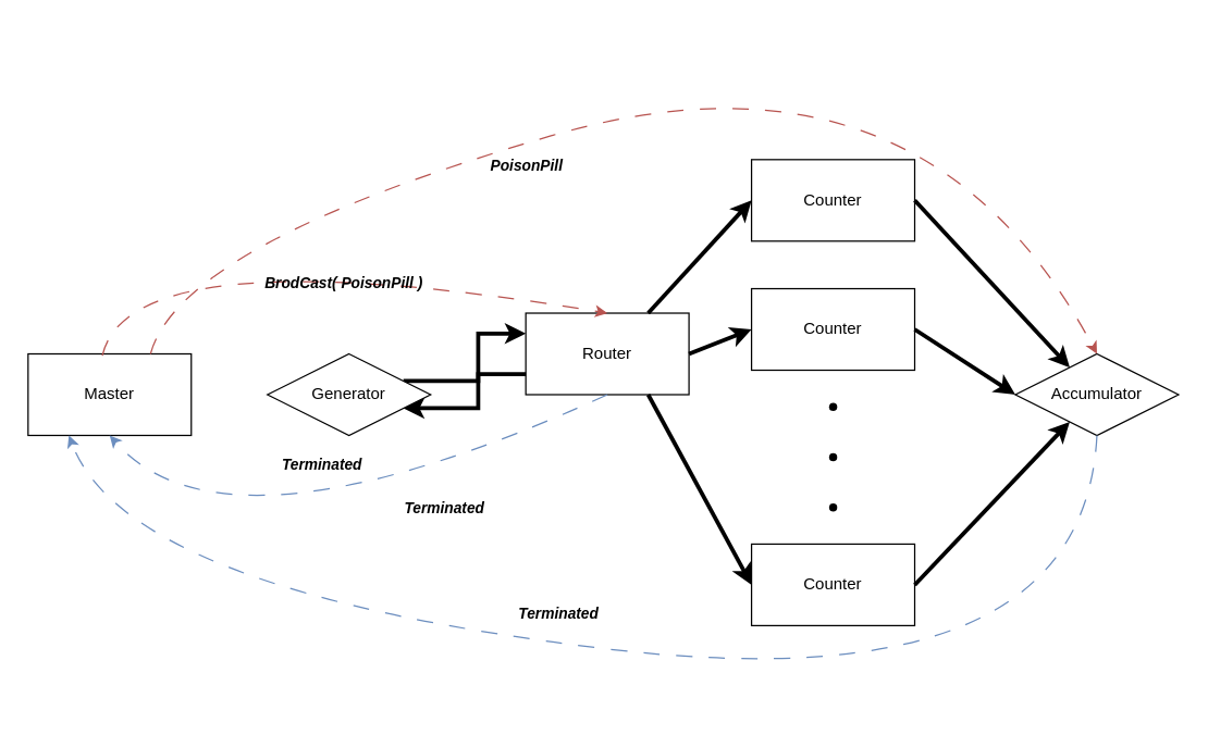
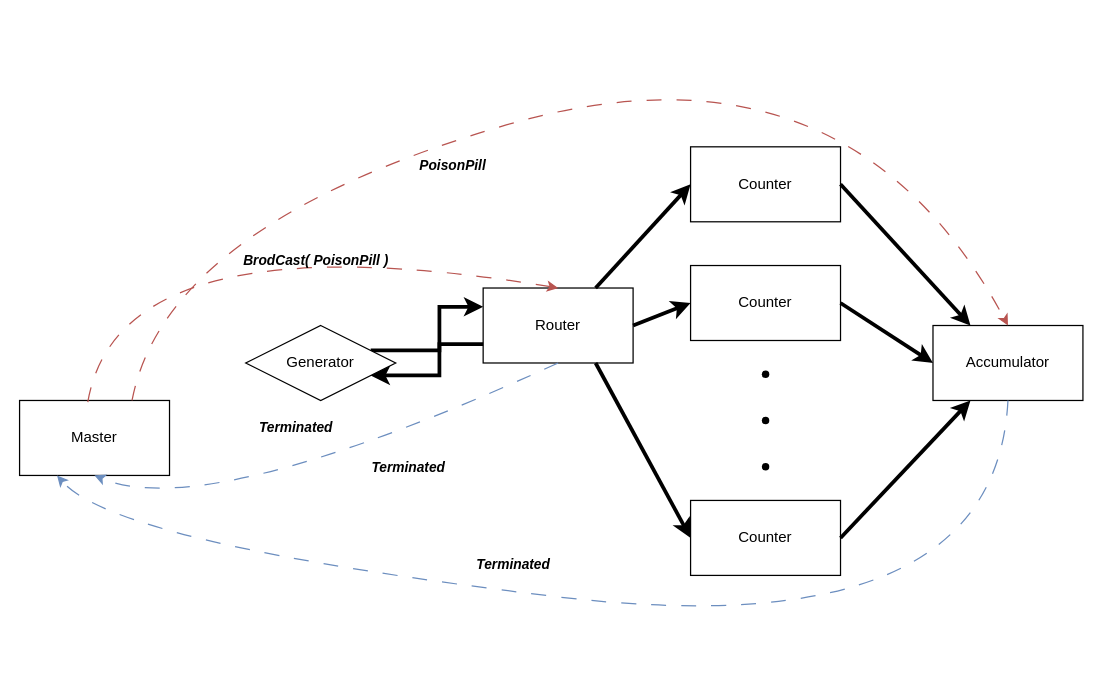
  <mxCell id="0" />
  <mxCell id="1" parent="0" />
  <mxCell id="2" style="edgeStyle=orthogonalEdgeStyle;rounded=0;orthogonalLoop=1;jettySize=auto;html=1;entryX=0;entryY=0.25;entryDx=0;entryDy=0;exitX=1;exitY=0.25;exitDx=0;exitDy=0;strokeWidth=3;" edge="1" parent="1" source="3" target="11"><mxGeometry relative="1" as="geometry" /></mxCell>
  <mxCell id="3" value="Generator" style="rhombus;whiteSpace=wrap;html=1;" vertex="1" parent="1"><mxGeometry x="196" y="260" width="120" height="60" as="geometry" /></mxCell>
  <mxCell id="4" value="Counter" style="rounded=0;whiteSpace=wrap;html=1;" vertex="1" parent="1"><mxGeometry x="552" y="400" width="120" height="60" as="geometry" /></mxCell>
- <mxCell id="5" value="Accumulator" style="rhombus;whiteSpace=wrap;html=1;" vertex="1" parent="1"><mxGeometry x="746" y="260" width="120" height="60" as="geometry" /></mxCell>
+ <mxCell id="5" value="Accumulator" style="rounded=0;whiteSpace=wrap;html=1;" vertex="1" parent="1"><mxGeometry x="746" y="260" width="120" height="60" as="geometry" /></mxCell>
  <mxCell id="6" value="Counter" style="rounded=0;whiteSpace=wrap;html=1;" vertex="1" parent="1"><mxGeometry x="552" y="212" width="120" height="60" as="geometry" /></mxCell>
  <mxCell id="7" value="Counter" style="rounded=0;whiteSpace=wrap;html=1;" vertex="1" parent="1"><mxGeometry x="552" y="117" width="120" height="60" as="geometry" /></mxCell>
  <mxCell id="8" value="" style="shape=waypoint;sketch=0;fillStyle=solid;size=6;pointerEvents=1;points=[];fillColor=none;resizable=0;rotatable=0;perimeter=centerPerimeter;snapToPoint=1;" vertex="1" parent="1"><mxGeometry x="602" y="289" width="20" height="20" as="geometry" /></mxCell>
  <mxCell id="9" value="" style="shape=waypoint;sketch=0;fillStyle=solid;size=6;pointerEvents=1;points=[];fillColor=none;resizable=0;rotatable=0;perimeter=centerPerimeter;snapToPoint=1;" vertex="1" parent="1"><mxGeometry x="602" y="326" width="20" height="20" as="geometry" /></mxCell>
  <mxCell id="10" value="" style="shape=waypoint;sketch=0;fillStyle=solid;size=6;pointerEvents=1;points=[];fillColor=none;resizable=0;rotatable=0;perimeter=centerPerimeter;snapToPoint=1;" vertex="1" parent="1"><mxGeometry x="602" y="363" width="20" height="20" as="geometry" /></mxCell>
  <mxCell id="11" value="Router" style="rounded=0;whiteSpace=wrap;html=1;" vertex="1" parent="1"><mxGeometry x="386" y="230" width="120" height="60" as="geometry" /></mxCell>
- <mxCell id="12" value="Master" style="rounded=0;whiteSpace=wrap;html=1;" vertex="1" parent="1"><mxGeometry x="20" y="260" width="120" height="60" as="geometry" /></mxCell>
+ <mxCell id="12" value="Master" style="rounded=0;whiteSpace=wrap;html=1;" vertex="1" parent="1"><mxGeometry x="15" y="320" width="120" height="60" as="geometry" /></mxCell>
  <mxCell id="13" value="" style="endArrow=classic;html=1;rounded=0;entryX=0;entryY=0.5;entryDx=0;entryDy=0;exitX=0.75;exitY=0;exitDx=0;exitDy=0;strokeWidth=3;" edge="1" parent="1" source="11" target="7"><mxGeometry width="50" height="50" relative="1" as="geometry"><mxPoint x="429" y="515" as="sourcePoint" /><mxPoint x="479" y="465" as="targetPoint" /></mxGeometry></mxCell>
  <mxCell id="14" value="" style="endArrow=classic;html=1;rounded=0;entryX=0;entryY=0.5;entryDx=0;entryDy=0;exitX=1;exitY=0.5;exitDx=0;exitDy=0;strokeWidth=3;" edge="1" parent="1" source="11" target="6"><mxGeometry width="50" height="50" relative="1" as="geometry"><mxPoint x="486" y="270" as="sourcePoint" /><mxPoint x="562" y="157" as="targetPoint" /></mxGeometry></mxCell>
  <mxCell id="15" value="" style="endArrow=classic;html=1;rounded=0;entryX=0;entryY=0.5;entryDx=0;entryDy=0;exitX=0.75;exitY=1;exitDx=0;exitDy=0;strokeWidth=3;" edge="1" parent="1" source="11" target="4"><mxGeometry width="50" height="50" relative="1" as="geometry"><mxPoint x="496" y="280" as="sourcePoint" /><mxPoint x="572" y="167" as="targetPoint" /></mxGeometry></mxCell>
  <mxCell id="16" value="" style="endArrow=classic;html=1;rounded=0;entryX=0.25;entryY=0;entryDx=0;entryDy=0;exitX=1;exitY=0.5;exitDx=0;exitDy=0;strokeWidth=3;" edge="1" parent="1" source="7" target="5"><mxGeometry width="50" height="50" relative="1" as="geometry"><mxPoint x="430" y="522" as="sourcePoint" /><mxPoint x="480" y="472" as="targetPoint" /></mxGeometry></mxCell>
  <mxCell id="17" value="" style="endArrow=classic;html=1;rounded=0;entryX=0;entryY=0.5;entryDx=0;entryDy=0;exitX=1;exitY=0.5;exitDx=0;exitDy=0;strokeWidth=3;" edge="1" parent="1" source="6" target="5"><mxGeometry width="50" height="50" relative="1" as="geometry"><mxPoint x="682" y="157" as="sourcePoint" /><mxPoint x="786" y="270" as="targetPoint" /></mxGeometry></mxCell>
  <mxCell id="18" value="" style="endArrow=classic;html=1;rounded=0;entryX=0.25;entryY=1;entryDx=0;entryDy=0;exitX=1;exitY=0.5;exitDx=0;exitDy=0;strokeWidth=3;" edge="1" parent="1" source="4" target="5"><mxGeometry width="50" height="50" relative="1" as="geometry"><mxPoint x="682" y="252" as="sourcePoint" /><mxPoint x="756" y="300" as="targetPoint" /></mxGeometry></mxCell>
  <mxCell id="19" value="" style="curved=1;endArrow=classic;html=1;rounded=0;entryX=0.5;entryY=0;entryDx=0;entryDy=0;exitX=0.455;exitY=0.022;exitDx=0;exitDy=0;exitPerimeter=0;dashed=1;dashPattern=12 12;fillColor=#f8cecc;strokeColor=#b85450;" edge="1" parent="1" source="12" target="11"><mxGeometry width="50" height="50" relative="1" as="geometry"><mxPoint x="95" y="222" as="sourcePoint" /><mxPoint x="145" y="172" as="targetPoint" /><Array as="points"><mxPoint x="95" y="172" /></Array></mxGeometry></mxCell>
  <mxCell id="20" value="" style="curved=1;endArrow=classic;html=1;rounded=0;entryX=0.5;entryY=0;entryDx=0;entryDy=0;exitX=0.75;exitY=0;exitDx=0;exitDy=0;dashed=1;dashPattern=12 12;fillColor=#f8cecc;strokeColor=#b85450;" edge="1" parent="1" source="12" target="5"><mxGeometry width="50" height="50" relative="1" as="geometry"><mxPoint x="85" y="271" as="sourcePoint" /><mxPoint x="456" y="270" as="targetPoint" /><Array as="points"><mxPoint x="132" y="179" /><mxPoint x="677" y="20" /></Array></mxGeometry></mxCell>
  <mxCell id="21" style="edgeStyle=orthogonalEdgeStyle;rounded=0;orthogonalLoop=1;jettySize=auto;html=1;entryX=1;entryY=0.75;entryDx=0;entryDy=0;exitX=0;exitY=0.75;exitDx=0;exitDy=0;strokeWidth=3;" edge="1" parent="1" source="11" target="3"><mxGeometry relative="1" as="geometry"><mxPoint x="326" y="285" as="sourcePoint" /><mxPoint x="396" y="285" as="targetPoint" /></mxGeometry></mxCell>
  <mxCell id="22" value="&lt;i&gt;&lt;b&gt;&lt;font style=&quot;font-size: 11px;&quot;&gt;BrodCast( PoisonPill )&lt;/font&gt;&lt;/b&gt;&lt;/i&gt;" style="text;html=1;align=center;verticalAlign=middle;whiteSpace=wrap;rounded=0;" vertex="1" parent="1"><mxGeometry x="183" y="199" width="139" height="18" as="geometry" /></mxCell>
- <mxCell id="23" value="&lt;i&gt;&lt;b&gt;&lt;font style=&quot;font-size: 11px;&quot;&gt;PoisonPill&lt;/font&gt;&lt;/b&gt;&lt;/i&gt;" style="text;html=1;align=center;verticalAlign=middle;whiteSpace=wrap;rounded=0;" vertex="1" parent="1"><mxGeometry x="357" y="107" width="60" height="30" as="geometry" /></mxCell>
+ <mxCell id="23" value="&lt;i&gt;&lt;b&gt;&lt;font style=&quot;font-size: 11px;&quot;&gt;PoisonPill&lt;/font&gt;&lt;/b&gt;&lt;/i&gt;" style="text;html=1;align=center;verticalAlign=middle;whiteSpace=wrap;rounded=0;" vertex="1" parent="1"><mxGeometry x="332" y="117" width="60" height="30" as="geometry" /></mxCell>
  <mxCell id="24" value="" style="curved=1;endArrow=classic;html=1;rounded=0;exitX=0.5;exitY=1;exitDx=0;exitDy=0;fillColor=#dae8fc;strokeColor=#6c8ebf;dashed=1;dashPattern=12 12;entryX=0.5;entryY=1;entryDx=0;entryDy=0;" edge="1" parent="1" source="11" target="12"><mxGeometry width="50" height="50" relative="1" as="geometry"><mxPoint x="266" y="330" as="sourcePoint" /><mxPoint x="110" y="325" as="targetPoint" /><Array as="points"><mxPoint x="166" y="418" /></Array></mxGeometry></mxCell>
  <mxCell id="25" value="" style="curved=1;endArrow=classic;html=1;rounded=0;exitX=0.5;exitY=1;exitDx=0;exitDy=0;fillColor=#dae8fc;strokeColor=#6c8ebf;dashed=1;dashPattern=12 12;entryX=0.25;entryY=1;entryDx=0;entryDy=0;" edge="1" parent="1" source="5" target="12"><mxGeometry width="50" height="50" relative="1" as="geometry"><mxPoint x="456" y="330" as="sourcePoint" /><mxPoint x="90" y="330" as="targetPoint" /><Array as="points"><mxPoint x="796" y="519" /><mxPoint x="93" y="435" /></Array></mxGeometry></mxCell>
  <mxCell id="26" value="&lt;span style=&quot;font-size: 11px;&quot;&gt;&lt;b&gt;&lt;i&gt;Terminated&lt;/i&gt;&lt;/b&gt;&lt;/span&gt;" style="text;html=1;align=center;verticalAlign=middle;whiteSpace=wrap;rounded=0;" vertex="1" parent="1"><mxGeometry x="167" y="333" width="139" height="18" as="geometry" /></mxCell>
  <mxCell id="27" value="&lt;span style=&quot;font-size: 11px;&quot;&gt;&lt;b&gt;&lt;i&gt;Terminated&lt;/i&gt;&lt;/b&gt;&lt;/span&gt;" style="text;html=1;align=center;verticalAlign=middle;whiteSpace=wrap;rounded=0;" vertex="1" parent="1"><mxGeometry x="257" y="365" width="139" height="18" as="geometry" /></mxCell>
  <mxCell id="28" value="&lt;span style=&quot;font-size: 11px;&quot;&gt;&lt;b&gt;&lt;i&gt;Terminated&lt;/i&gt;&lt;/b&gt;&lt;/span&gt;" style="text;html=1;align=center;verticalAlign=middle;whiteSpace=wrap;rounded=0;" vertex="1" parent="1"><mxGeometry x="341" y="442" width="139" height="18" as="geometry" /></mxCell>
